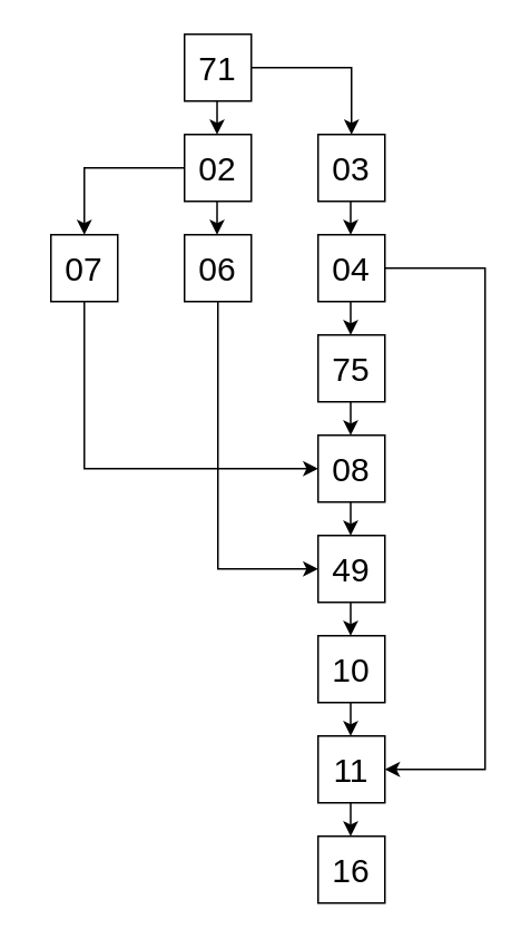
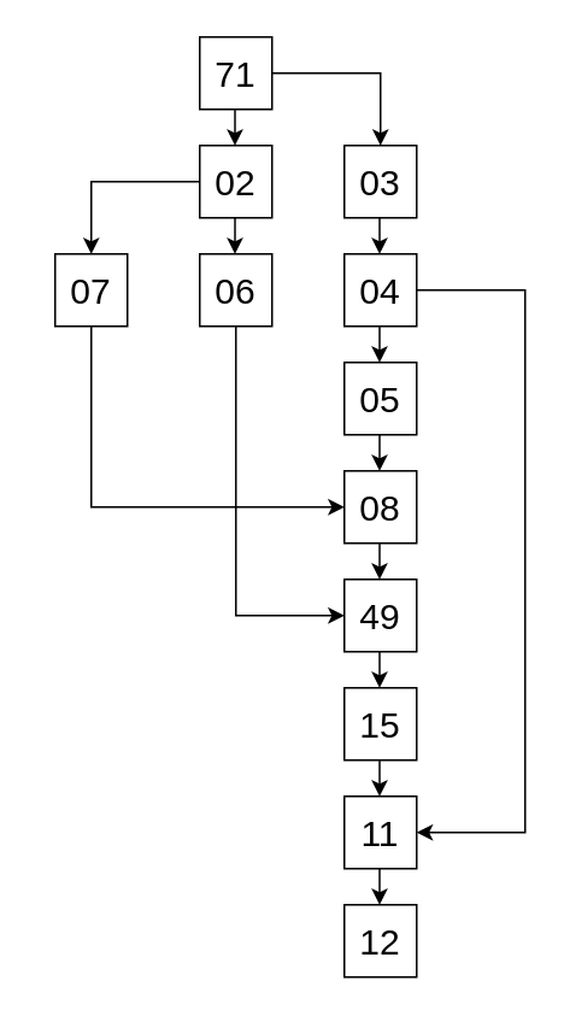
  <mxCell id="0" />
  <mxCell id="1" parent="0" />
  <mxCell id="2" value="" style="rounded=0;whiteSpace=wrap;html=1;" vertex="1" parent="1"><mxGeometry x="110" y="20" width="40" height="40" as="geometry" /></mxCell>
  <mxCell id="3" value="" style="rounded=0;whiteSpace=wrap;html=1;" vertex="1" parent="1"><mxGeometry x="110" y="80" width="40" height="40" as="geometry" /></mxCell>
  <mxCell id="4" value="" style="rounded=0;whiteSpace=wrap;html=1;" vertex="1" parent="1"><mxGeometry x="110" y="140" width="40" height="40" as="geometry" /></mxCell>
  <mxCell id="5" value="" style="rounded=0;whiteSpace=wrap;html=1;" vertex="1" parent="1"><mxGeometry x="30" y="140" width="40" height="40" as="geometry" /></mxCell>
  <mxCell id="6" value="" style="rounded=0;whiteSpace=wrap;html=1;" vertex="1" parent="1"><mxGeometry x="190" y="80" width="40" height="40" as="geometry" /></mxCell>
  <mxCell id="7" value="" style="rounded=0;whiteSpace=wrap;html=1;" vertex="1" parent="1"><mxGeometry x="190" y="140" width="40" height="40" as="geometry" /></mxCell>
  <mxCell id="8" value="" style="rounded=0;whiteSpace=wrap;html=1;" vertex="1" parent="1"><mxGeometry x="190" y="200" width="40" height="40" as="geometry" /></mxCell>
  <mxCell id="9" value="" style="rounded=0;whiteSpace=wrap;html=1;" vertex="1" parent="1"><mxGeometry x="190" y="260" width="40" height="40" as="geometry" /></mxCell>
  <mxCell id="10" value="" style="rounded=0;whiteSpace=wrap;html=1;" vertex="1" parent="1"><mxGeometry x="190" y="320" width="40" height="40" as="geometry" /></mxCell>
  <mxCell id="11" value="" style="rounded=0;whiteSpace=wrap;html=1;" vertex="1" parent="1"><mxGeometry x="190" y="380" width="40" height="40" as="geometry" /></mxCell>
  <mxCell id="12" value="" style="rounded=0;whiteSpace=wrap;html=1;" vertex="1" parent="1"><mxGeometry x="190" y="440" width="40" height="40" as="geometry" /></mxCell>
  <mxCell id="13" value="" style="rounded=0;whiteSpace=wrap;html=1;" vertex="1" parent="1"><mxGeometry x="190" y="500" width="40" height="40" as="geometry" /></mxCell>
  <mxCell id="14" value="" style="endArrow=classic;html=1;rounded=0;" edge="1" parent="1"><mxGeometry width="50" height="50" relative="1" as="geometry"><mxPoint x="129.5" y="120" as="sourcePoint" /><mxPoint x="129.5" y="140" as="targetPoint" /></mxGeometry></mxCell>
  <mxCell id="15" value="" style="endArrow=classic;html=1;rounded=0;" edge="1" parent="1"><mxGeometry width="50" height="50" relative="1" as="geometry"><mxPoint x="129.5" y="60" as="sourcePoint" /><mxPoint x="129.5" y="80" as="targetPoint" /></mxGeometry></mxCell>
  <mxCell id="16" value="" style="endArrow=classic;html=1;rounded=0;" edge="1" parent="1"><mxGeometry width="50" height="50" relative="1" as="geometry"><mxPoint x="209.5" y="120" as="sourcePoint" /><mxPoint x="209.5" y="140" as="targetPoint" /></mxGeometry></mxCell>
  <mxCell id="17" value="" style="endArrow=classic;html=1;rounded=0;" edge="1" parent="1"><mxGeometry width="50" height="50" relative="1" as="geometry"><mxPoint x="209.5" y="180" as="sourcePoint" /><mxPoint x="209.5" y="200" as="targetPoint" /></mxGeometry></mxCell>
  <mxCell id="18" value="" style="endArrow=classic;html=1;rounded=0;" edge="1" parent="1"><mxGeometry width="50" height="50" relative="1" as="geometry"><mxPoint x="209.5" y="240" as="sourcePoint" /><mxPoint x="209.5" y="260" as="targetPoint" /></mxGeometry></mxCell>
  <mxCell id="19" value="" style="endArrow=classic;html=1;rounded=0;" edge="1" parent="1"><mxGeometry width="50" height="50" relative="1" as="geometry"><mxPoint x="209.5" y="300" as="sourcePoint" /><mxPoint x="209.5" y="320" as="targetPoint" /></mxGeometry></mxCell>
  <mxCell id="20" value="" style="endArrow=classic;html=1;rounded=0;" edge="1" parent="1"><mxGeometry width="50" height="50" relative="1" as="geometry"><mxPoint x="209.5" y="360" as="sourcePoint" /><mxPoint x="209.5" y="380" as="targetPoint" /></mxGeometry></mxCell>
  <mxCell id="21" value="" style="endArrow=classic;html=1;rounded=0;" edge="1" parent="1"><mxGeometry width="50" height="50" relative="1" as="geometry"><mxPoint x="209.5" y="420" as="sourcePoint" /><mxPoint x="209.5" y="440" as="targetPoint" /></mxGeometry></mxCell>
  <mxCell id="22" value="" style="endArrow=classic;html=1;rounded=0;exitX=1;exitY=0.5;exitDx=0;exitDy=0;entryX=0.5;entryY=0;entryDx=0;entryDy=0;" edge="1" parent="1" source="2" target="6"><mxGeometry width="50" height="50" relative="1" as="geometry"><mxPoint x="350" y="220" as="sourcePoint" /><mxPoint x="350" y="240" as="targetPoint" /><Array as="points"><mxPoint x="210" y="40" /></Array></mxGeometry></mxCell>
  <mxCell id="23" value="" style="endArrow=classic;html=1;rounded=0;exitX=1;exitY=0.5;exitDx=0;exitDy=0;entryX=0.5;entryY=0;entryDx=0;entryDy=0;" edge="1" parent="1"><mxGeometry width="50" height="50" relative="1" as="geometry"><mxPoint x="110" y="100" as="sourcePoint" /><mxPoint x="50" y="140" as="targetPoint" /><Array as="points"><mxPoint x="50" y="100" /></Array></mxGeometry></mxCell>
  <mxCell id="24" value="" style="endArrow=classic;html=1;rounded=0;exitX=1;exitY=0.5;exitDx=0;exitDy=0;entryX=1;entryY=0.5;entryDx=0;entryDy=0;" edge="1" parent="1" target="12"><mxGeometry width="50" height="50" relative="1" as="geometry"><mxPoint x="230" y="160" as="sourcePoint" /><mxPoint x="290" y="200" as="targetPoint" /><Array as="points"><mxPoint x="290" y="160" /><mxPoint x="290" y="460" /></Array></mxGeometry></mxCell>
  <mxCell id="25" value="" style="endArrow=classic;html=1;rounded=0;" edge="1" parent="1"><mxGeometry width="50" height="50" relative="1" as="geometry"><mxPoint x="209.5" y="480" as="sourcePoint" /><mxPoint x="209.5" y="500" as="targetPoint" /></mxGeometry></mxCell>
  <mxCell id="26" value="" style="endArrow=classic;html=1;rounded=0;exitX=0.5;exitY=1;exitDx=0;exitDy=0;entryX=0;entryY=0.5;entryDx=0;entryDy=0;" edge="1" parent="1" source="5" target="9"><mxGeometry width="50" height="50" relative="1" as="geometry"><mxPoint x="50" y="190" as="sourcePoint" /><mxPoint x="-10" y="230" as="targetPoint" /><Array as="points"><mxPoint x="50" y="280" /></Array></mxGeometry></mxCell>
  <mxCell id="27" value="" style="endArrow=classic;html=1;rounded=0;exitX=0.5;exitY=1;exitDx=0;exitDy=0;" edge="1" parent="1" source="4"><mxGeometry width="50" height="50" relative="1" as="geometry"><mxPoint x="130" y="240" as="sourcePoint" /><mxPoint x="190" y="340" as="targetPoint" /><Array as="points"><mxPoint x="130" y="340" /></Array></mxGeometry></mxCell>
  <mxCell id="28" value="&lt;font style=&quot;font-size: 20px;&quot;&gt;71&lt;/font&gt;" style="text;html=1;strokeColor=none;fillColor=none;align=center;verticalAlign=middle;whiteSpace=wrap;rounded=0;" vertex="1" parent="1"><mxGeometry x="100" y="25" width="60" height="30" as="geometry" /></mxCell>
  <mxCell id="29" value="&lt;font style=&quot;font-size: 20px;&quot;&gt;02&lt;/font&gt;" style="text;html=1;strokeColor=none;fillColor=none;align=center;verticalAlign=middle;whiteSpace=wrap;rounded=0;" vertex="1" parent="1"><mxGeometry x="100" y="85" width="60" height="30" as="geometry" /></mxCell>
  <mxCell id="30" value="&lt;font style=&quot;font-size: 20px;&quot;&gt;03&lt;/font&gt;" style="text;html=1;strokeColor=none;fillColor=none;align=center;verticalAlign=middle;whiteSpace=wrap;rounded=0;" vertex="1" parent="1"><mxGeometry x="180" y="85" width="60" height="30" as="geometry" /></mxCell>
  <mxCell id="31" value="&lt;font style=&quot;font-size: 20px;&quot;&gt;04&lt;/font&gt;" style="text;html=1;strokeColor=none;fillColor=none;align=center;verticalAlign=middle;whiteSpace=wrap;rounded=0;" vertex="1" parent="1"><mxGeometry x="180" y="145" width="60" height="30" as="geometry" /></mxCell>
- <mxCell id="32" value="&lt;font style=&quot;font-size: 20px;&quot;&gt;75&lt;/font&gt;" style="text;html=1;strokeColor=none;fillColor=none;align=center;verticalAlign=middle;whiteSpace=wrap;rounded=0;" vertex="1" parent="1"><mxGeometry x="180" y="205" width="60" height="30" as="geometry" /></mxCell>
+ <mxCell id="32" value="&lt;font style=&quot;font-size: 20px;&quot;&gt;05&lt;/font&gt;" style="text;html=1;strokeColor=none;fillColor=none;align=center;verticalAlign=middle;whiteSpace=wrap;rounded=0;" vertex="1" parent="1"><mxGeometry x="180" y="205" width="60" height="30" as="geometry" /></mxCell>
  <mxCell id="33" value="&lt;font style=&quot;font-size: 20px;&quot;&gt;08&lt;/font&gt;" style="text;html=1;strokeColor=none;fillColor=none;align=center;verticalAlign=middle;whiteSpace=wrap;rounded=0;" vertex="1" parent="1"><mxGeometry x="180" y="265" width="60" height="30" as="geometry" /></mxCell>
  <mxCell id="34" value="&lt;font style=&quot;font-size: 20px;&quot;&gt;49&lt;/font&gt;" style="text;html=1;strokeColor=none;fillColor=none;align=center;verticalAlign=middle;whiteSpace=wrap;rounded=0;" vertex="1" parent="1"><mxGeometry x="180" y="325" width="60" height="30" as="geometry" /></mxCell>
- <mxCell id="35" value="&lt;font style=&quot;font-size: 20px;&quot;&gt;10&lt;/font&gt;" style="text;html=1;strokeColor=none;fillColor=none;align=center;verticalAlign=middle;whiteSpace=wrap;rounded=0;" vertex="1" parent="1"><mxGeometry x="180" y="385" width="60" height="30" as="geometry" /></mxCell>
+ <mxCell id="35" value="&lt;font style=&quot;font-size: 20px;&quot;&gt;15&lt;/font&gt;" style="text;html=1;strokeColor=none;fillColor=none;align=center;verticalAlign=middle;whiteSpace=wrap;rounded=0;" vertex="1" parent="1"><mxGeometry x="180" y="385" width="60" height="30" as="geometry" /></mxCell>
  <mxCell id="36" value="&lt;font style=&quot;font-size: 20px;&quot;&gt;11&lt;/font&gt;" style="text;html=1;strokeColor=none;fillColor=none;align=center;verticalAlign=middle;whiteSpace=wrap;rounded=0;" vertex="1" parent="1"><mxGeometry x="180" y="445" width="60" height="30" as="geometry" /></mxCell>
- <mxCell id="37" value="&lt;font style=&quot;font-size: 20px;&quot;&gt;16&lt;/font&gt;" style="text;html=1;strokeColor=none;fillColor=none;align=center;verticalAlign=middle;whiteSpace=wrap;rounded=0;" vertex="1" parent="1"><mxGeometry x="180" y="505" width="60" height="30" as="geometry" /></mxCell>
+ <mxCell id="37" value="&lt;font style=&quot;font-size: 20px;&quot;&gt;12&lt;/font&gt;" style="text;html=1;strokeColor=none;fillColor=none;align=center;verticalAlign=middle;whiteSpace=wrap;rounded=0;" vertex="1" parent="1"><mxGeometry x="180" y="505" width="60" height="30" as="geometry" /></mxCell>
  <mxCell id="38" value="&lt;font style=&quot;font-size: 20px;&quot;&gt;07&lt;/font&gt;" style="text;html=1;strokeColor=none;fillColor=none;align=center;verticalAlign=middle;whiteSpace=wrap;rounded=0;" vertex="1" parent="1"><mxGeometry x="20" y="145" width="60" height="30" as="geometry" /></mxCell>
  <mxCell id="39" value="&lt;font style=&quot;font-size: 20px;&quot;&gt;06&lt;/font&gt;" style="text;html=1;strokeColor=none;fillColor=none;align=center;verticalAlign=middle;whiteSpace=wrap;rounded=0;" vertex="1" parent="1"><mxGeometry x="100" y="145" width="60" height="30" as="geometry" /></mxCell>
